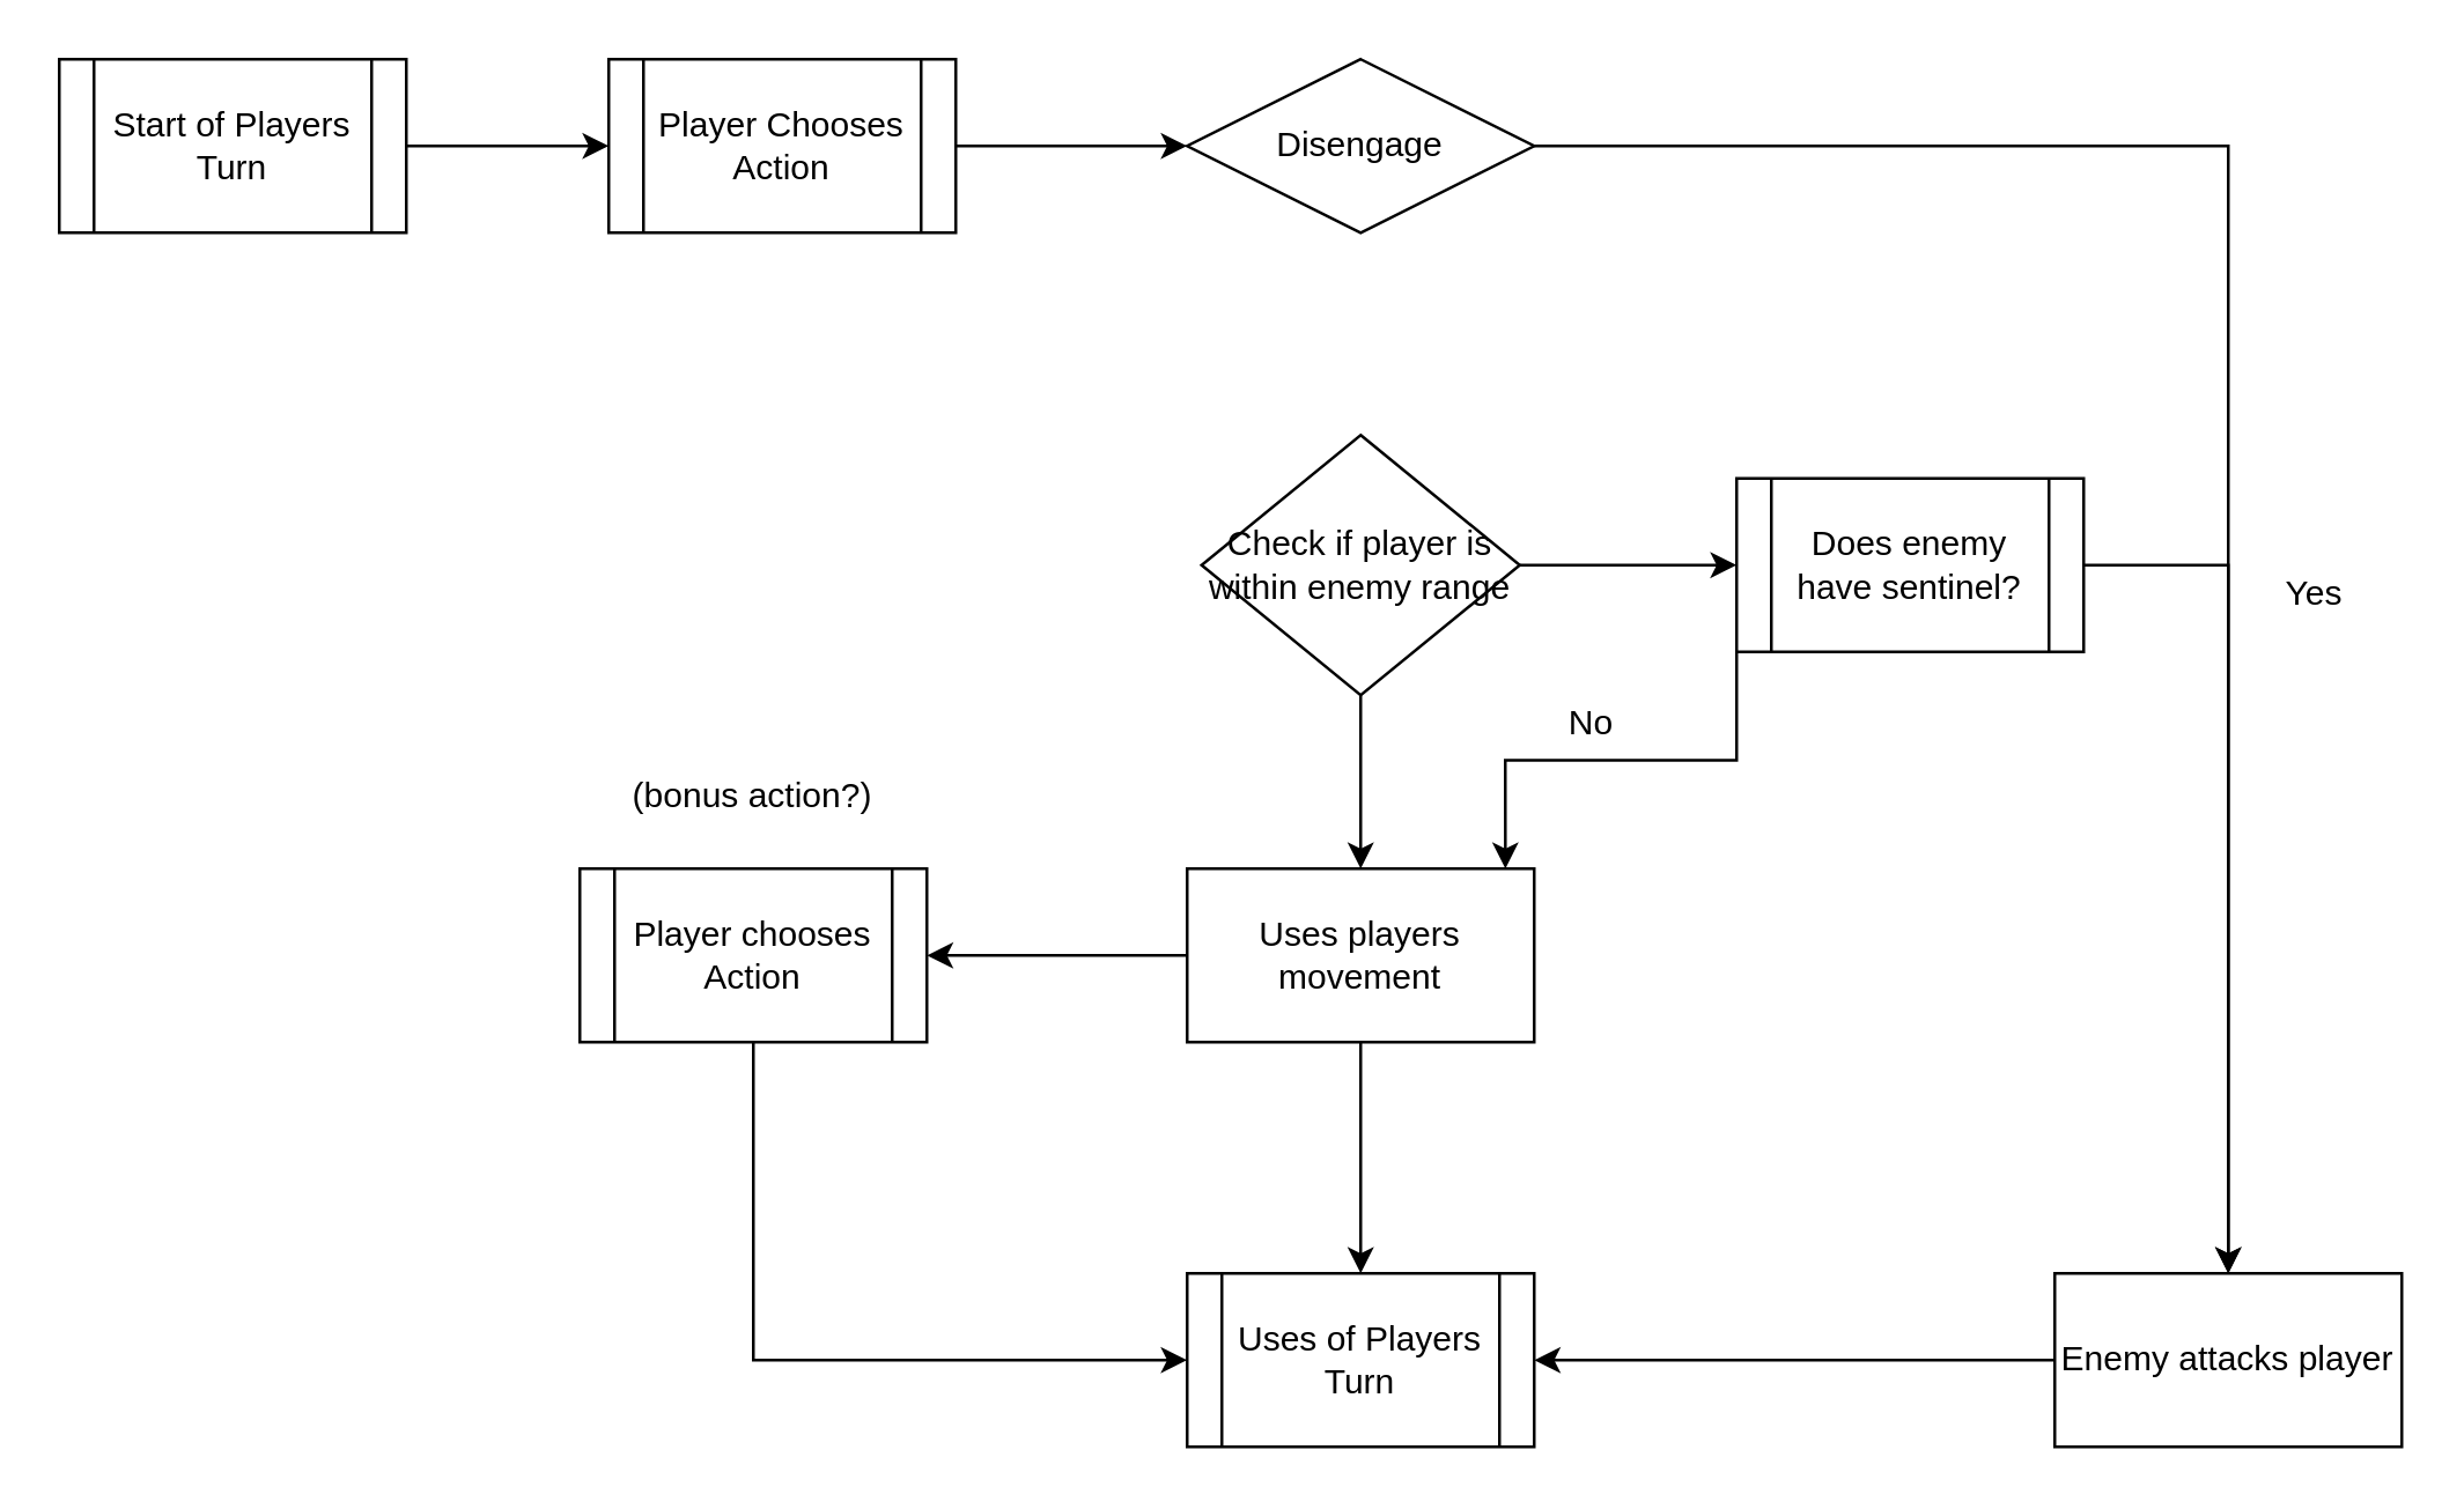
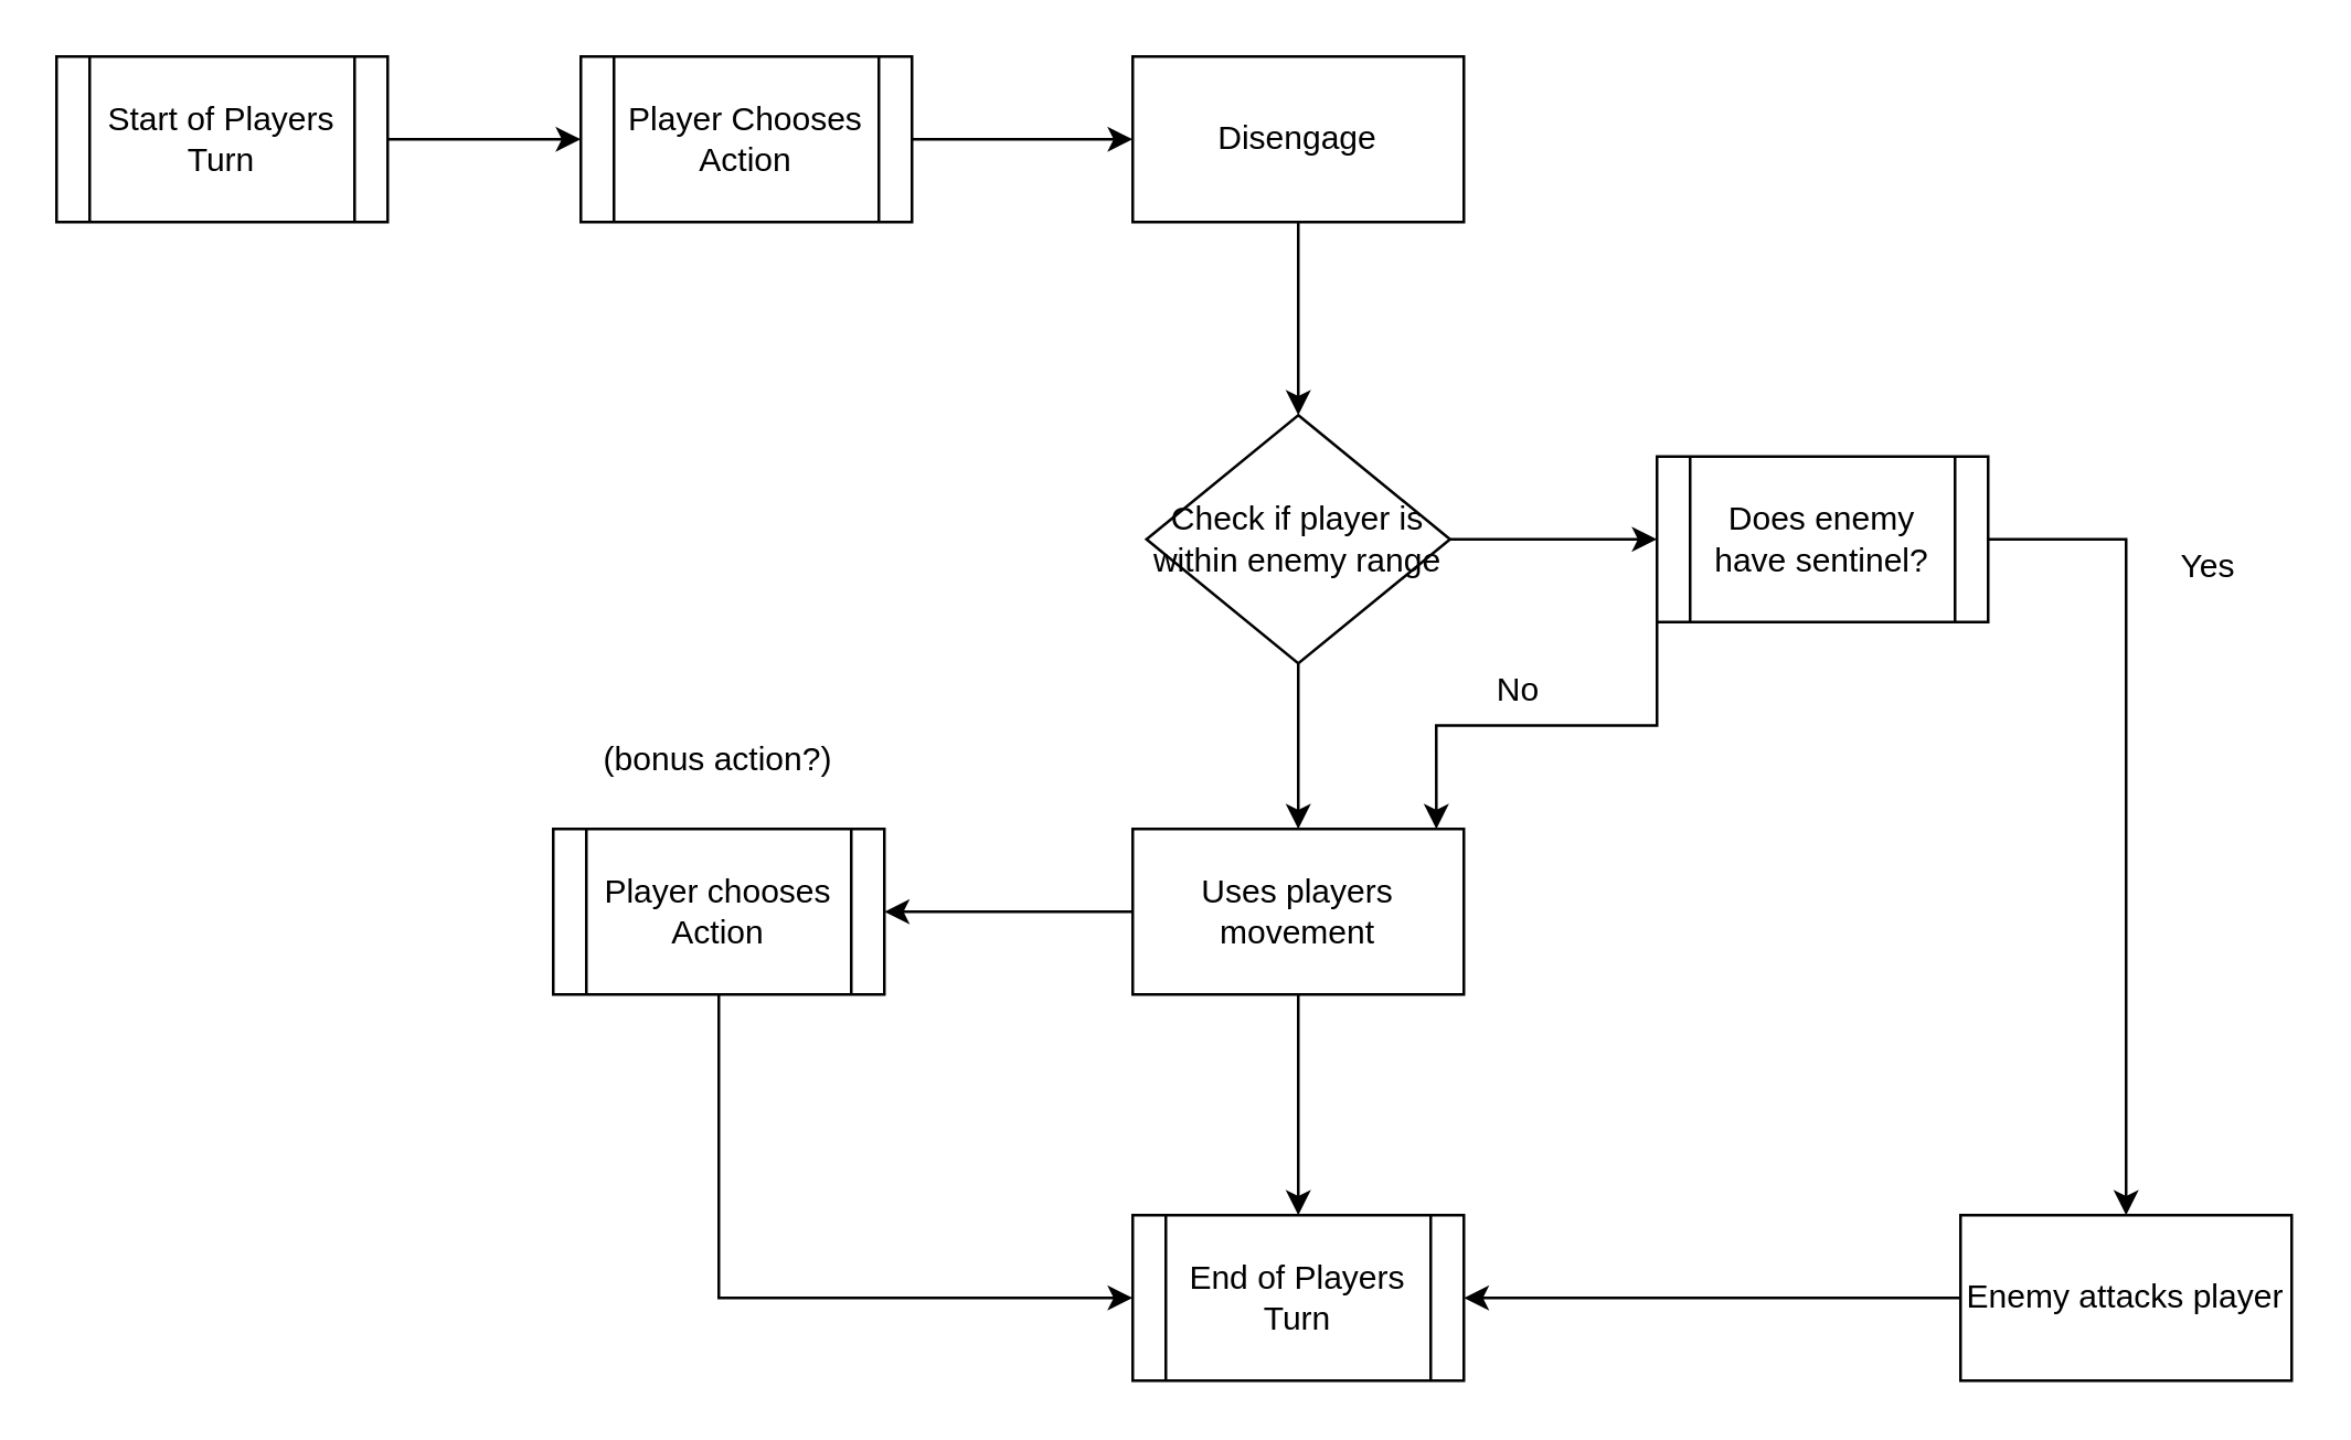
  <mxCell id="0" />
  <mxCell id="1" parent="0" />
  <mxCell id="2" value="" style="edgeStyle=orthogonalEdgeStyle;rounded=0;orthogonalLoop=1;jettySize=auto;html=1;" edge="1" parent="1" source="3" target="5"><mxGeometry relative="1" as="geometry" /></mxCell>
  <mxCell id="3" value="Start of Players Turn" style="shape=process;whiteSpace=wrap;html=1;backgroundOutline=1;" vertex="1" parent="1"><mxGeometry x="20" y="20" width="120" height="60" as="geometry" /></mxCell>
  <mxCell id="4" value="" style="edgeStyle=orthogonalEdgeStyle;rounded=0;orthogonalLoop=1;jettySize=auto;html=1;" edge="1" parent="1" source="5" target="7"><mxGeometry relative="1" as="geometry" /></mxCell>
  <mxCell id="5" value="Player Chooses Action" style="shape=process;whiteSpace=wrap;html=1;backgroundOutline=1;" vertex="1" parent="1"><mxGeometry x="210" y="20" width="120" height="60" as="geometry" /></mxCell>
- <mxCell id="6" value="" style="edgeStyle=orthogonalEdgeStyle;rounded=0;orthogonalLoop=1;jettySize=auto;html=1;" edge="1" parent="1" source="7" target="18"><mxGeometry relative="1" as="geometry" /></mxCell>
- <mxCell id="7" value="Disengage" style="rhombus;whiteSpace=wrap;html=1;" vertex="1" parent="1"><mxGeometry x="410" y="20" width="120" height="60" as="geometry" /></mxCell>
+ <mxCell id="6" value="" style="edgeStyle=orthogonalEdgeStyle;rounded=0;orthogonalLoop=1;jettySize=auto;html=1;" edge="1" parent="1" source="7" target="13"><mxGeometry relative="1" as="geometry" /></mxCell>
+ <mxCell id="7" value="Disengage" style="rounded=0;whiteSpace=wrap;html=1;" vertex="1" parent="1"><mxGeometry x="410" y="20" width="120" height="60" as="geometry" /></mxCell>
  <mxCell id="8" value="" style="edgeStyle=orthogonalEdgeStyle;rounded=0;orthogonalLoop=1;jettySize=auto;html=1;" edge="1" parent="1" source="10"><mxGeometry relative="1" as="geometry"><mxPoint x="470" y="440" as="targetPoint" /></mxGeometry></mxCell>
  <mxCell id="9" value="" style="edgeStyle=orthogonalEdgeStyle;rounded=0;orthogonalLoop=1;jettySize=auto;html=1;" edge="1" parent="1" source="10" target="22"><mxGeometry relative="1" as="geometry" /></mxCell>
  <mxCell id="10" value="Uses players movement" style="rounded=0;whiteSpace=wrap;html=1;" vertex="1" parent="1"><mxGeometry x="410" y="300" width="120" height="60" as="geometry" /></mxCell>
  <mxCell id="11" value="" style="edgeStyle=orthogonalEdgeStyle;rounded=0;orthogonalLoop=1;jettySize=auto;html=1;" edge="1" parent="1" source="13" target="10"><mxGeometry relative="1" as="geometry" /></mxCell>
  <mxCell id="12" value="" style="edgeStyle=orthogonalEdgeStyle;rounded=0;orthogonalLoop=1;jettySize=auto;html=1;" edge="1" parent="1" source="13" target="16"><mxGeometry relative="1" as="geometry" /></mxCell>
  <mxCell id="13" value="Check if player is within enemy range" style="rhombus;whiteSpace=wrap;html=1;" vertex="1" parent="1"><mxGeometry x="415" y="150" width="110" height="90" as="geometry" /></mxCell>
  <mxCell id="14" value="" style="edgeStyle=orthogonalEdgeStyle;rounded=0;orthogonalLoop=1;jettySize=auto;html=1;" edge="1" parent="1" source="16" target="18"><mxGeometry relative="1" as="geometry"><Array as="points"><mxPoint x="770" y="195" /></Array></mxGeometry></mxCell>
  <mxCell id="15" style="edgeStyle=orthogonalEdgeStyle;rounded=0;orthogonalLoop=1;jettySize=auto;html=1;exitX=0;exitY=1;exitDx=0;exitDy=0;entryX=0.917;entryY=0;entryDx=0;entryDy=0;entryPerimeter=0;" edge="1" parent="1" source="16" target="10"><mxGeometry relative="1" as="geometry" /></mxCell>
  <mxCell id="16" value="Does enemy have sentinel?" style="shape=process;whiteSpace=wrap;html=1;backgroundOutline=1;" vertex="1" parent="1"><mxGeometry x="600" y="165" width="120" height="60" as="geometry" /></mxCell>
  <mxCell id="17" value="" style="edgeStyle=orthogonalEdgeStyle;rounded=0;orthogonalLoop=1;jettySize=auto;html=1;entryX=1;entryY=0.5;entryDx=0;entryDy=0;" edge="1" parent="1" source="18"><mxGeometry relative="1" as="geometry"><mxPoint x="530" y="470" as="targetPoint" /></mxGeometry></mxCell>
  <mxCell id="18" value="Enemy attacks player" style="whiteSpace=wrap;html=1;" vertex="1" parent="1"><mxGeometry x="710" y="440" width="120" height="60" as="geometry" /></mxCell>
  <mxCell id="19" value="Yes" style="text;html=1;strokeColor=none;fillColor=none;align=center;verticalAlign=middle;whiteSpace=wrap;rounded=0;" vertex="1" parent="1"><mxGeometry x="780" y="195" width="40" height="20" as="geometry" /></mxCell>
  <mxCell id="20" value="No" style="text;html=1;strokeColor=none;fillColor=none;align=center;verticalAlign=middle;whiteSpace=wrap;rounded=0;" vertex="1" parent="1"><mxGeometry x="530" y="240" width="40" height="20" as="geometry" /></mxCell>
  <mxCell id="21" style="edgeStyle=orthogonalEdgeStyle;rounded=0;orthogonalLoop=1;jettySize=auto;html=1;entryX=0;entryY=0.5;entryDx=0;entryDy=0;" edge="1" parent="1" source="22" target="24"><mxGeometry relative="1" as="geometry"><Array as="points"><mxPoint x="260" y="470" /></Array></mxGeometry></mxCell>
  <mxCell id="22" value="Player chooses Action" style="shape=process;whiteSpace=wrap;html=1;backgroundOutline=1;" vertex="1" parent="1"><mxGeometry x="200" y="300" width="120" height="60" as="geometry" /></mxCell>
  <mxCell id="23" value="(bonus action?)" style="text;html=1;strokeColor=none;fillColor=none;align=center;verticalAlign=middle;whiteSpace=wrap;rounded=0;" vertex="1" parent="1"><mxGeometry x="200" y="260" width="120" height="30" as="geometry" /></mxCell>
- <mxCell id="24" value="Uses of Players Turn" style="shape=process;whiteSpace=wrap;html=1;backgroundOutline=1;" vertex="1" parent="1"><mxGeometry x="410" y="440" width="120" height="60" as="geometry" /></mxCell>
+ <mxCell id="24" value="End of Players Turn" style="shape=process;whiteSpace=wrap;html=1;backgroundOutline=1;" vertex="1" parent="1"><mxGeometry x="410" y="440" width="120" height="60" as="geometry" /></mxCell>
